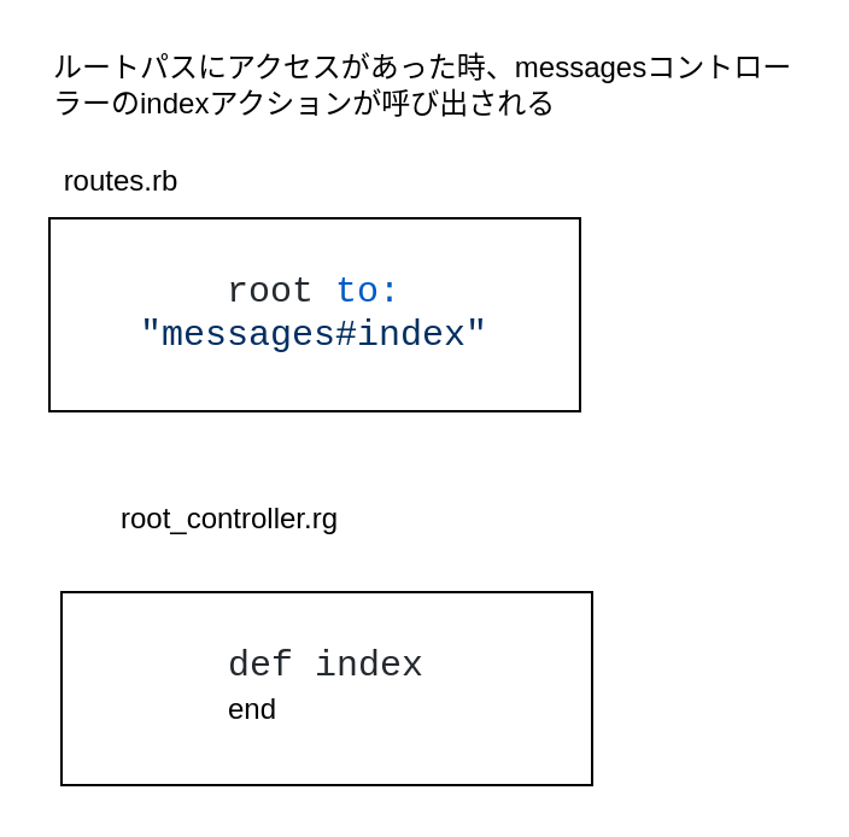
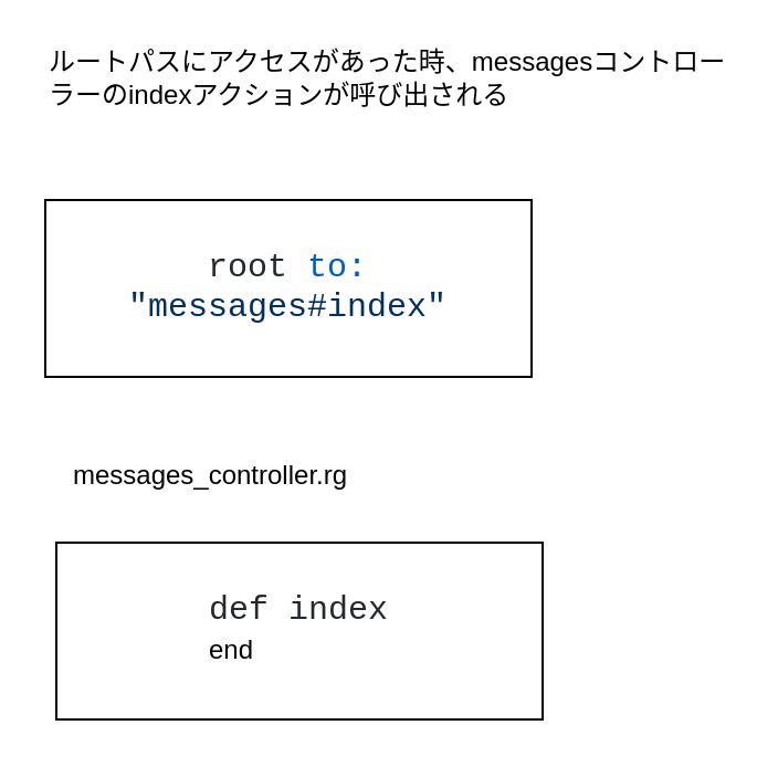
  <mxCell id="0" />
  <mxCell id="1" parent="0" />
  <mxCell id="2" value="&lt;span style=&quot;background-color: rgb(255 , 255 , 255) ; color: rgb(36 , 41 , 46) ; font-family: &amp;#34;ricty diminished&amp;#34; , &amp;#34;menlo&amp;#34; , &amp;#34;monaco&amp;#34; , &amp;#34;courier new&amp;#34; , monospace ; font-size: 15px&quot;&gt;root &lt;/span&gt;&lt;span style=&quot;font-family: &amp;#34;ricty diminished&amp;#34; , &amp;#34;menlo&amp;#34; , &amp;#34;monaco&amp;#34; , &amp;#34;courier new&amp;#34; , monospace ; font-size: 15px ; color: rgb(0 , 92 , 197)&quot;&gt;to:&lt;/span&gt;&lt;span style=&quot;background-color: rgb(255 , 255 , 255) ; color: rgb(36 , 41 , 46) ; font-family: &amp;#34;ricty diminished&amp;#34; , &amp;#34;menlo&amp;#34; , &amp;#34;monaco&amp;#34; , &amp;#34;courier new&amp;#34; , monospace ; font-size: 15px&quot;&gt; &lt;/span&gt;&lt;span style=&quot;font-family: &amp;#34;ricty diminished&amp;#34; , &amp;#34;menlo&amp;#34; , &amp;#34;monaco&amp;#34; , &amp;#34;courier new&amp;#34; , monospace ; font-size: 15px ; color: rgb(3 , 47 , 98)&quot;&gt;&quot;messages#index&quot;&lt;/span&gt;" style="rounded=0;whiteSpace=wrap;html=1;" vertex="1" parent="1"><mxGeometry x="20" y="90" width="220" height="80" as="geometry" /></mxCell>
- <mxCell id="3" value="routes.rb" style="text;html=1;strokeColor=none;fillColor=none;align=center;verticalAlign=middle;whiteSpace=wrap;rounded=0;" vertex="1" parent="1"><mxGeometry x="20" y="60" width="60" height="30" as="geometry" /></mxCell>
  <mxCell id="4" value="&lt;font color=&quot;#24292e&quot; face=&quot;ricty diminished, menlo, monaco, courier new, monospace&quot;&gt;&lt;span style=&quot;font-size: 15px ; background-color: rgb(255 , 255 , 255)&quot;&gt;def index&lt;br&gt;&lt;div style=&quot;text-align: left&quot;&gt;&lt;span style=&quot;color: rgb(0 , 0 , 0) ; font-family: &amp;#34;helvetica&amp;#34; ; font-size: 12px&quot;&gt;end&lt;/span&gt;&lt;/div&gt;&lt;/span&gt;&lt;/font&gt;" style="rounded=0;whiteSpace=wrap;html=1;" vertex="1" parent="1"><mxGeometry x="25" y="245" width="220" height="80" as="geometry" /></mxCell>
- <mxCell id="5" value="root_controller.rg" style="text;html=1;strokeColor=none;fillColor=none;align=center;verticalAlign=middle;whiteSpace=wrap;rounded=0;" vertex="1" parent="1"><mxGeometry x="20" y="200" width="150" height="30" as="geometry" /></mxCell>
+ <mxCell id="5" value="messages_controller.rg" style="text;html=1;strokeColor=none;fillColor=none;align=center;verticalAlign=middle;whiteSpace=wrap;rounded=0;" vertex="1" parent="1"><mxGeometry x="20" y="200" width="150" height="30" as="geometry" /></mxCell>
  <mxCell id="6" value="ルートパスにアクセスがあった時、messagesコントローラーのindexアクションが呼び出される" style="text;html=1;strokeColor=none;fillColor=none;align=left;verticalAlign=middle;whiteSpace=wrap;rounded=0;" vertex="1" parent="1"><mxGeometry x="20" y="20" width="310" height="30" as="geometry" /></mxCell>
